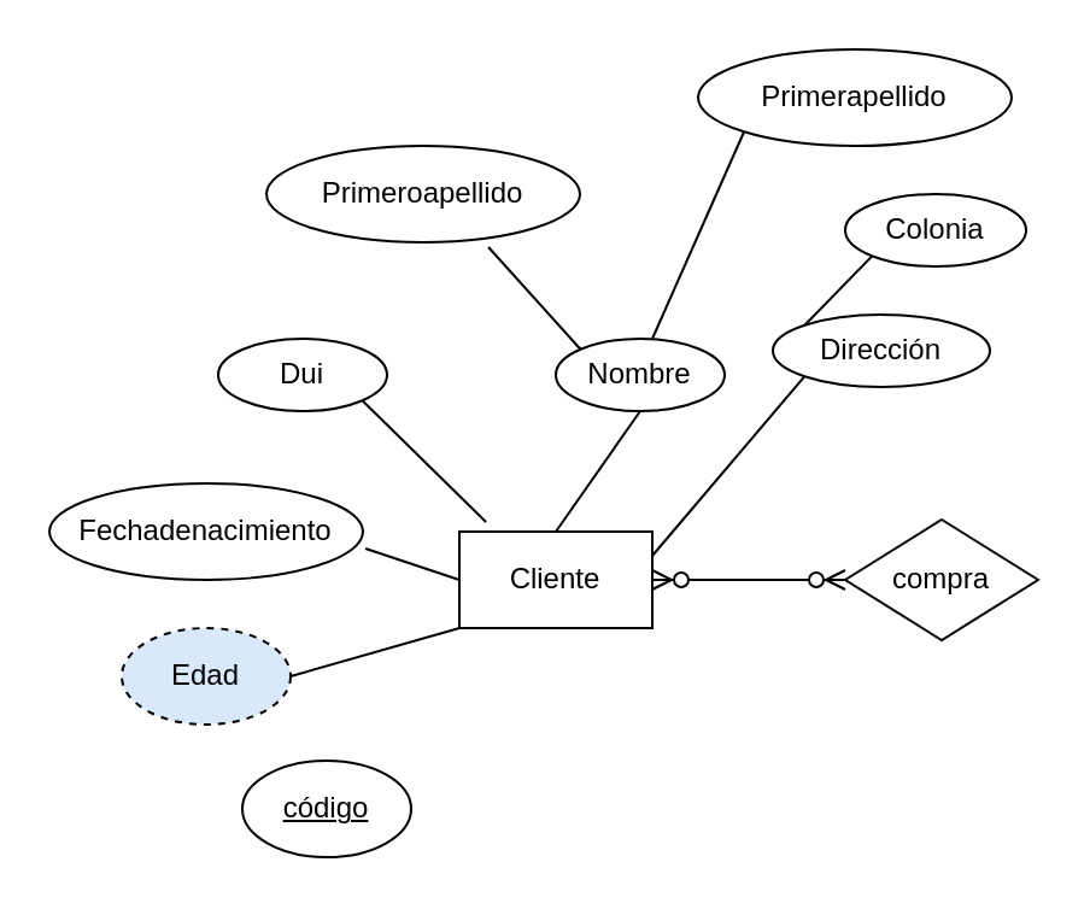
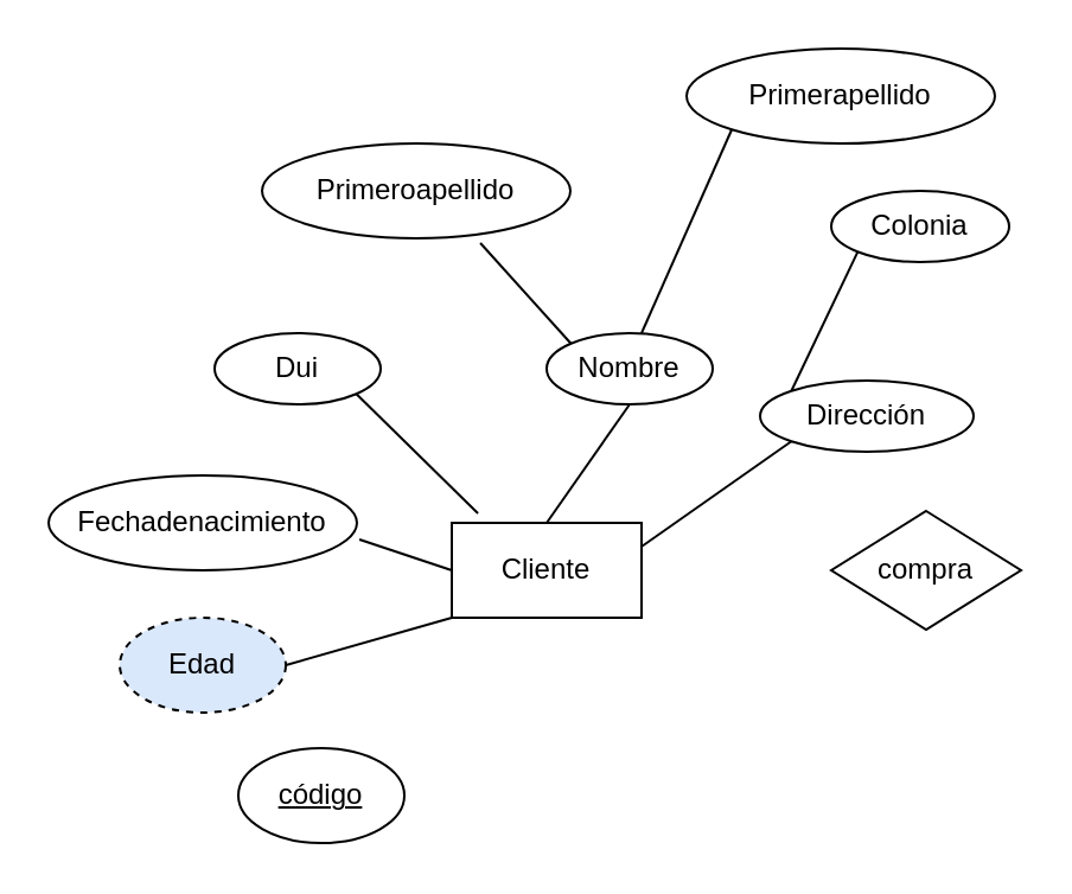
  <mxCell id="0" />
  <mxCell id="1" parent="0" />
  <mxCell id="2" value="Primeroapellido" style="ellipse;whiteSpace=wrap;html=1;align=center;" vertex="1" parent="1"><mxGeometry x="110" y="60" width="130" height="40" as="geometry" /></mxCell>
  <mxCell id="3" value="Primerapellido" style="ellipse;whiteSpace=wrap;html=1;align=center;" vertex="1" parent="1"><mxGeometry x="289" y="20" width="130" height="40" as="geometry" /></mxCell>
  <mxCell id="4" value="Nombre" style="ellipse;whiteSpace=wrap;html=1;" vertex="1" parent="1"><mxGeometry x="230" y="140" width="70" height="30" as="geometry" /></mxCell>
  <mxCell id="5" value="Dui" style="ellipse;whiteSpace=wrap;html=1;" vertex="1" parent="1"><mxGeometry x="90" y="140" width="70" height="30" as="geometry" /></mxCell>
  <mxCell id="6" value="Fechadenacimiento" style="ellipse;whiteSpace=wrap;html=1;align=center;" vertex="1" parent="1"><mxGeometry x="20" y="200" width="130" height="40" as="geometry" /></mxCell>
  <mxCell id="7" value="Cliente" style="rounded=0;whiteSpace=wrap;html=1;" vertex="1" parent="1"><mxGeometry x="190" y="220" width="80" height="40" as="geometry" /></mxCell>
  <mxCell id="8" value="Edad" style="ellipse;whiteSpace=wrap;html=1;align=center;dashed=1;fillColor=#dae8fc;" vertex="1" parent="1"><mxGeometry x="50" y="260" width="70" height="40" as="geometry" /></mxCell>
  <mxCell id="9" value="&lt;u&gt;código&lt;/u&gt;" style="ellipse;whiteSpace=wrap;html=1;" vertex="1" parent="1"><mxGeometry x="100" y="315" width="70" height="40" as="geometry" /></mxCell>
- <mxCell id="10" value="Dirección" style="ellipse;whiteSpace=wrap;html=1;" vertex="1" parent="1"><mxGeometry x="320" y="130" width="90" height="30" as="geometry" /></mxCell>
+ <mxCell id="10" value="Dirección" style="ellipse;whiteSpace=wrap;html=1;" vertex="1" parent="1"><mxGeometry x="320" y="160" width="90" height="30" as="geometry" /></mxCell>
  <mxCell id="11" value="Colonia" style="ellipse;whiteSpace=wrap;html=1;" vertex="1" parent="1"><mxGeometry x="350" y="80" width="75" height="30" as="geometry" /></mxCell>
  <mxCell id="12" value="" style="endArrow=none;html=1;rounded=0;exitX=1.008;exitY=0.675;exitDx=0;exitDy=0;exitPerimeter=0;entryX=0;entryY=0.5;entryDx=0;entryDy=0;" edge="1" parent="1" source="6" target="7"><mxGeometry width="50" height="50" relative="1" as="geometry"><mxPoint x="180" y="270" as="sourcePoint" /><mxPoint x="230" y="220" as="targetPoint" /></mxGeometry></mxCell>
  <mxCell id="13" value="" style="endArrow=none;html=1;rounded=0;exitX=1;exitY=0.5;exitDx=0;exitDy=0;entryX=0;entryY=1;entryDx=0;entryDy=0;" edge="1" parent="1" source="8" target="7"><mxGeometry width="50" height="50" relative="1" as="geometry"><mxPoint x="180" y="270" as="sourcePoint" /><mxPoint x="230" y="220" as="targetPoint" /></mxGeometry></mxCell>
  <mxCell id="14" value="" style="endArrow=none;html=1;rounded=0;entryX=1;entryY=1;entryDx=0;entryDy=0;exitX=0.138;exitY=-0.1;exitDx=0;exitDy=0;exitPerimeter=0;" edge="1" parent="1" source="7" target="5"><mxGeometry width="50" height="50" relative="1" as="geometry"><mxPoint x="180" y="270" as="sourcePoint" /><mxPoint x="230" y="220" as="targetPoint" /></mxGeometry></mxCell>
  <mxCell id="15" value="" style="endArrow=none;html=1;rounded=0;entryX=0.708;entryY=1.05;entryDx=0;entryDy=0;entryPerimeter=0;exitX=0;exitY=0;exitDx=0;exitDy=0;" edge="1" parent="1" source="4" target="2"><mxGeometry width="50" height="50" relative="1" as="geometry"><mxPoint x="180" y="270" as="sourcePoint" /><mxPoint x="230" y="220" as="targetPoint" /></mxGeometry></mxCell>
  <mxCell id="16" value="" style="endArrow=none;html=1;rounded=0;entryX=0;entryY=1;entryDx=0;entryDy=0;" edge="1" parent="1" target="3"><mxGeometry width="50" height="50" relative="1" as="geometry"><mxPoint x="270" y="140" as="sourcePoint" /><mxPoint x="230" y="220" as="targetPoint" /></mxGeometry></mxCell>
  <mxCell id="17" value="" style="endArrow=none;html=1;rounded=0;entryX=0.5;entryY=1;entryDx=0;entryDy=0;exitX=0.5;exitY=0;exitDx=0;exitDy=0;" edge="1" parent="1" source="7" target="4"><mxGeometry width="50" height="50" relative="1" as="geometry"><mxPoint x="180" y="270" as="sourcePoint" /><mxPoint x="230" y="220" as="targetPoint" /></mxGeometry></mxCell>
  <mxCell id="18" value="" style="endArrow=none;html=1;rounded=0;entryX=0;entryY=1;entryDx=0;entryDy=0;exitX=1;exitY=0.25;exitDx=0;exitDy=0;" edge="1" parent="1" source="7" target="10"><mxGeometry width="50" height="50" relative="1" as="geometry"><mxPoint x="180" y="270" as="sourcePoint" /><mxPoint x="230" y="220" as="targetPoint" /></mxGeometry></mxCell>
  <mxCell id="19" value="" style="endArrow=none;html=1;rounded=0;entryX=0;entryY=1;entryDx=0;entryDy=0;exitX=0;exitY=0;exitDx=0;exitDy=0;" edge="1" parent="1" source="10" target="11"><mxGeometry width="50" height="50" relative="1" as="geometry"><mxPoint x="250" y="270" as="sourcePoint" /><mxPoint x="300" y="220" as="targetPoint" /></mxGeometry></mxCell>
  <mxCell id="20" value="compra" style="rhombus;whiteSpace=wrap;html=1;" vertex="1" parent="1"><mxGeometry x="350" y="215" width="80" height="50" as="geometry" /></mxCell>
- <mxCell id="21" value="" style="edgeStyle=entityRelationEdgeStyle;fontSize=12;html=1;endArrow=ERzeroToMany;endFill=1;startArrow=ERzeroToMany;rounded=0;exitX=1;exitY=0.5;exitDx=0;exitDy=0;entryX=0;entryY=0.5;entryDx=0;entryDy=0;" edge="1" parent="1" source="7" target="20"><mxGeometry width="100" height="100" relative="1" as="geometry"><mxPoint x="240" y="300" as="sourcePoint" /><mxPoint x="340" y="200" as="targetPoint" /></mxGeometry></mxCell>
